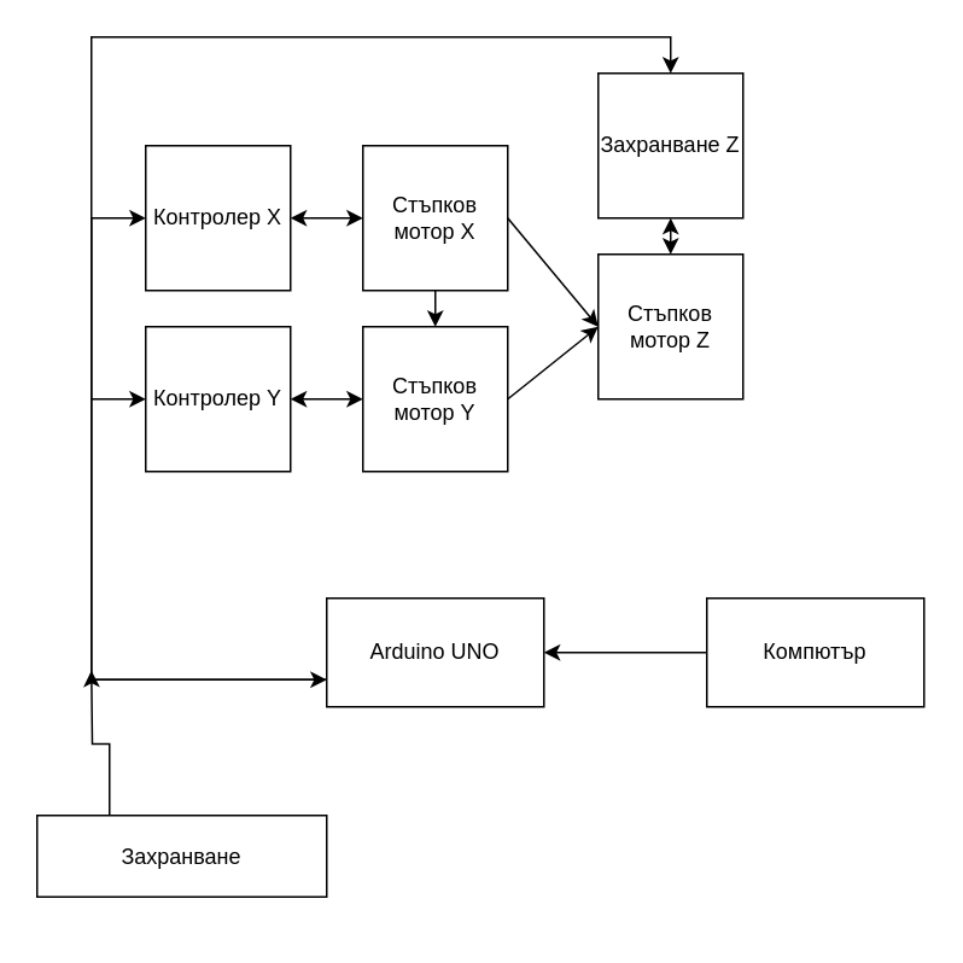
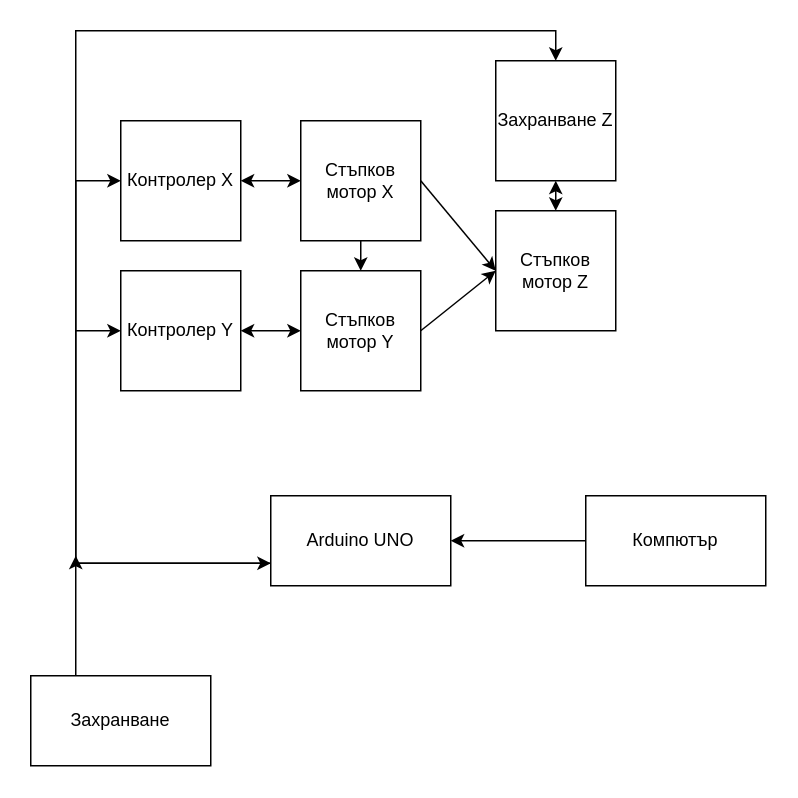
  <mxCell id="0" />
  <mxCell id="1" parent="0" />
  <mxCell id="2" value="Стъпков мотор Y" style="whiteSpace=wrap;html=1;aspect=fixed;" vertex="1" parent="1"><mxGeometry x="200" y="180" width="80" height="80" as="geometry" /></mxCell>
  <mxCell id="3" value="Стъпков мотор Z" style="whiteSpace=wrap;html=1;aspect=fixed;" vertex="1" parent="1"><mxGeometry x="330" y="140" width="80" height="80" as="geometry" /></mxCell>
  <mxCell id="4" value="Стъпков мотор Х" style="whiteSpace=wrap;html=1;aspect=fixed;" vertex="1" parent="1"><mxGeometry x="200" y="80" width="80" height="80" as="geometry" /></mxCell>
  <mxCell id="5" value="Контролер Х" style="whiteSpace=wrap;html=1;aspect=fixed;" vertex="1" parent="1"><mxGeometry x="80" y="80" width="80" height="80" as="geometry" /></mxCell>
  <mxCell id="6" value="Контролер Y" style="whiteSpace=wrap;html=1;aspect=fixed;" vertex="1" parent="1"><mxGeometry x="80" y="180" width="80" height="80" as="geometry" /></mxCell>
  <mxCell id="7" value="Захранване Z" style="whiteSpace=wrap;html=1;aspect=fixed;" vertex="1" parent="1"><mxGeometry x="330" y="40" width="80" height="80" as="geometry" /></mxCell>
  <mxCell id="8" value="Arduino UNO" style="rounded=0;whiteSpace=wrap;html=1;" vertex="1" parent="1"><mxGeometry x="180" y="330" width="120" height="60" as="geometry" /></mxCell>
  <mxCell id="9" value="" style="endArrow=classic;html=1;rounded=0;exitX=0.5;exitY=1;exitDx=0;exitDy=0;entryX=0.5;entryY=0;entryDx=0;entryDy=0;" edge="1" parent="1" source="4" target="2"><mxGeometry width="50" height="50" relative="1" as="geometry"><mxPoint x="180" y="290" as="sourcePoint" /><mxPoint x="230" y="240" as="targetPoint" /></mxGeometry></mxCell>
  <mxCell id="10" value="" style="endArrow=classic;html=1;rounded=0;exitX=1;exitY=0.5;exitDx=0;exitDy=0;entryX=0;entryY=0.5;entryDx=0;entryDy=0;" edge="1" parent="1" source="2" target="3"><mxGeometry width="50" height="50" relative="1" as="geometry"><mxPoint x="300" y="300" as="sourcePoint" /><mxPoint x="350" y="250" as="targetPoint" /></mxGeometry></mxCell>
  <mxCell id="11" value="" style="endArrow=classic;html=1;rounded=0;exitX=1;exitY=0.5;exitDx=0;exitDy=0;entryX=0;entryY=0.5;entryDx=0;entryDy=0;" edge="1" parent="1" source="4" target="3"><mxGeometry width="50" height="50" relative="1" as="geometry"><mxPoint x="180" y="290" as="sourcePoint" /><mxPoint x="230" y="240" as="targetPoint" /></mxGeometry></mxCell>
  <mxCell id="12" value="" style="endArrow=classic;startArrow=classic;html=1;rounded=0;exitX=1;exitY=0.5;exitDx=0;exitDy=0;entryX=0;entryY=0.5;entryDx=0;entryDy=0;" edge="1" parent="1" source="6" target="2"><mxGeometry width="50" height="50" relative="1" as="geometry"><mxPoint x="180" y="210" as="sourcePoint" /><mxPoint x="230" y="160" as="targetPoint" /></mxGeometry></mxCell>
  <mxCell id="13" value="" style="endArrow=classic;startArrow=classic;html=1;rounded=0;exitX=1;exitY=0.5;exitDx=0;exitDy=0;entryX=0;entryY=0.5;entryDx=0;entryDy=0;" edge="1" parent="1" source="5" target="4"><mxGeometry width="50" height="50" relative="1" as="geometry"><mxPoint x="180" y="210" as="sourcePoint" /><mxPoint x="230" y="160" as="targetPoint" /></mxGeometry></mxCell>
  <mxCell id="14" value="" style="endArrow=classic;html=1;rounded=0;entryX=0;entryY=0.5;entryDx=0;entryDy=0;exitX=0;exitY=0.75;exitDx=0;exitDy=0;" edge="1" parent="1" source="8" target="6"><mxGeometry width="50" height="50" relative="1" as="geometry"><mxPoint x="180" y="210" as="sourcePoint" /><mxPoint x="230" y="160" as="targetPoint" /><Array as="points"><mxPoint x="50" y="375" /><mxPoint x="50" y="220" /></Array></mxGeometry></mxCell>
  <mxCell id="15" value="" style="endArrow=classic;html=1;rounded=0;entryX=0;entryY=0.5;entryDx=0;entryDy=0;" edge="1" parent="1" target="5"><mxGeometry width="50" height="50" relative="1" as="geometry"><mxPoint x="50" y="220" as="sourcePoint" /><mxPoint x="230" y="160" as="targetPoint" /><Array as="points"><mxPoint x="50" y="120" /></Array></mxGeometry></mxCell>
  <mxCell id="16" value="" style="endArrow=classic;startArrow=classic;html=1;rounded=0;entryX=0.5;entryY=0;entryDx=0;entryDy=0;exitX=0;exitY=0.75;exitDx=0;exitDy=0;" edge="1" parent="1" source="8" target="7"><mxGeometry width="50" height="50" relative="1" as="geometry"><mxPoint x="180" y="210" as="sourcePoint" /><mxPoint x="230" y="160" as="targetPoint" /><Array as="points"><mxPoint x="50" y="375" /><mxPoint x="50" y="20" /><mxPoint x="370" y="20" /></Array></mxGeometry></mxCell>
  <mxCell id="17" value="" style="endArrow=classic;startArrow=classic;html=1;rounded=0;entryX=0.5;entryY=0;entryDx=0;entryDy=0;exitX=0.5;exitY=1;exitDx=0;exitDy=0;" edge="1" parent="1" source="7" target="3"><mxGeometry width="50" height="50" relative="1" as="geometry"><mxPoint x="180" y="210" as="sourcePoint" /><mxPoint x="230" y="160" as="targetPoint" /></mxGeometry></mxCell>
  <mxCell id="18" style="edgeStyle=orthogonalEdgeStyle;rounded=0;orthogonalLoop=1;jettySize=auto;html=1;exitX=0.25;exitY=0;exitDx=0;exitDy=0;" edge="1" parent="1" source="19"><mxGeometry relative="1" as="geometry"><mxPoint x="50" y="370" as="targetPoint" /></mxGeometry></mxCell>
- <mxCell id="19" value="Захранване" style="rounded=0;whiteSpace=wrap;html=1;" vertex="1" parent="1"><mxGeometry x="20" y="450" width="160" height="45" as="geometry" /></mxCell>
+ <mxCell id="19" value="Захранване" style="rounded=0;whiteSpace=wrap;html=1;" vertex="1" parent="1"><mxGeometry x="20" y="450" width="120" height="60" as="geometry" /></mxCell>
  <mxCell id="20" style="edgeStyle=orthogonalEdgeStyle;rounded=0;orthogonalLoop=1;jettySize=auto;html=1;exitX=0;exitY=0.5;exitDx=0;exitDy=0;entryX=1;entryY=0.5;entryDx=0;entryDy=0;" edge="1" parent="1" source="21" target="8"><mxGeometry relative="1" as="geometry" /></mxCell>
  <mxCell id="21" value="Компютър" style="rounded=0;whiteSpace=wrap;html=1;" vertex="1" parent="1"><mxGeometry x="390" y="330" width="120" height="60" as="geometry" /></mxCell>
